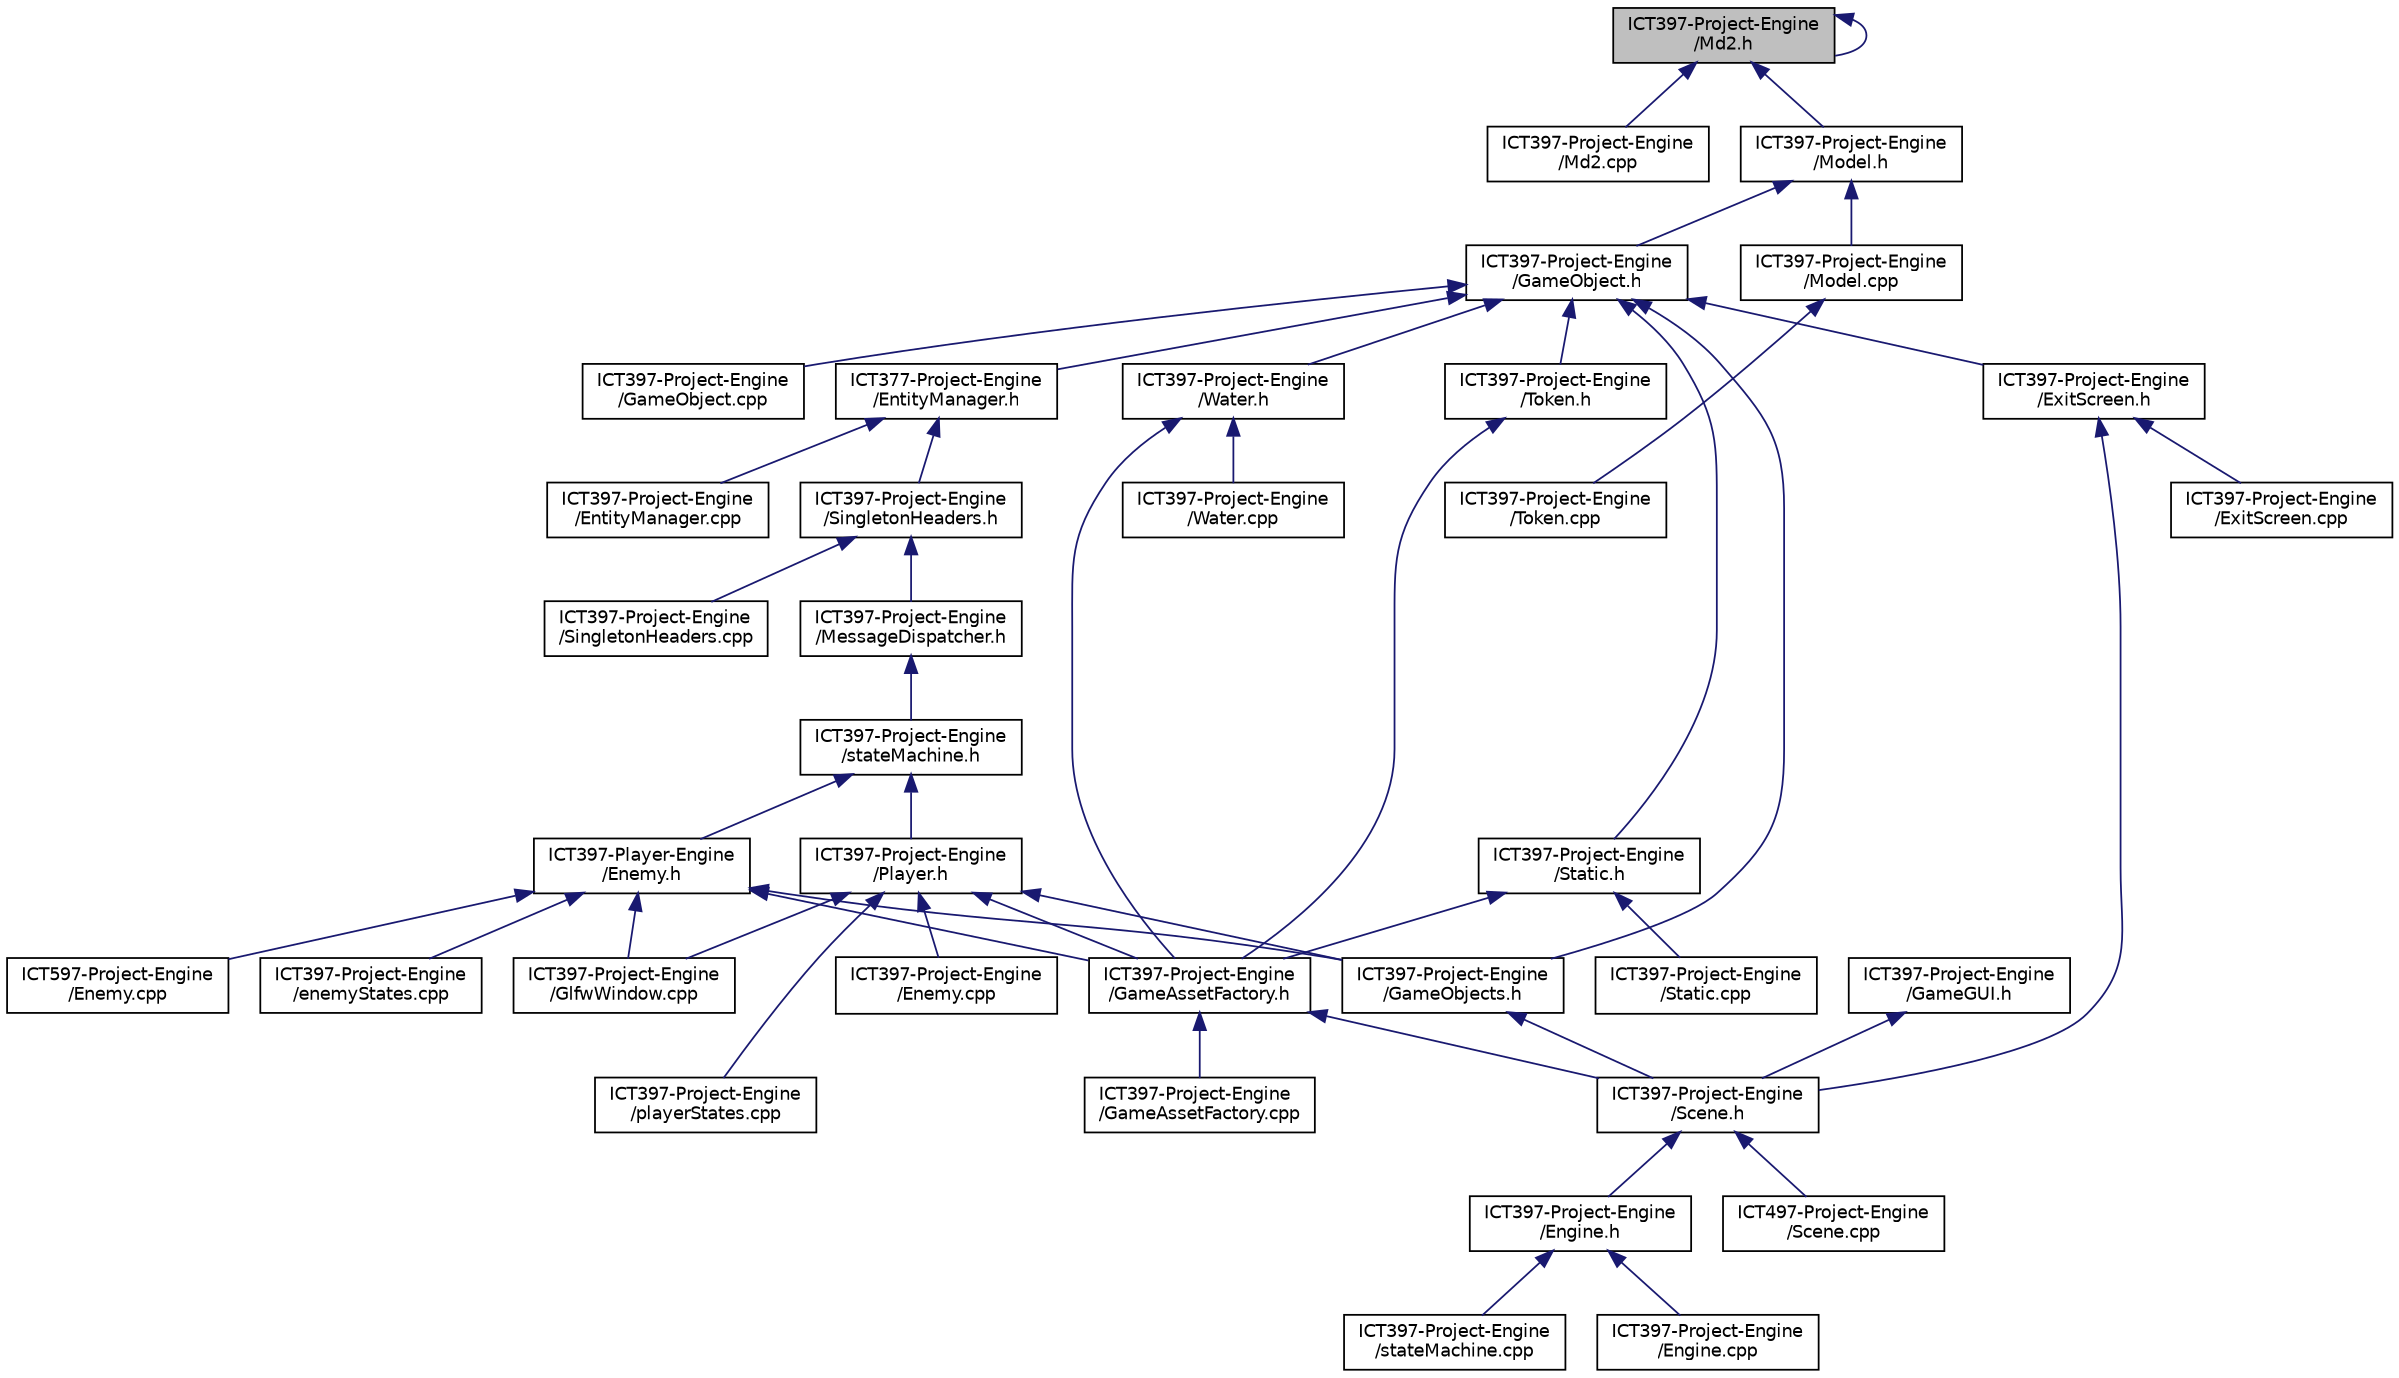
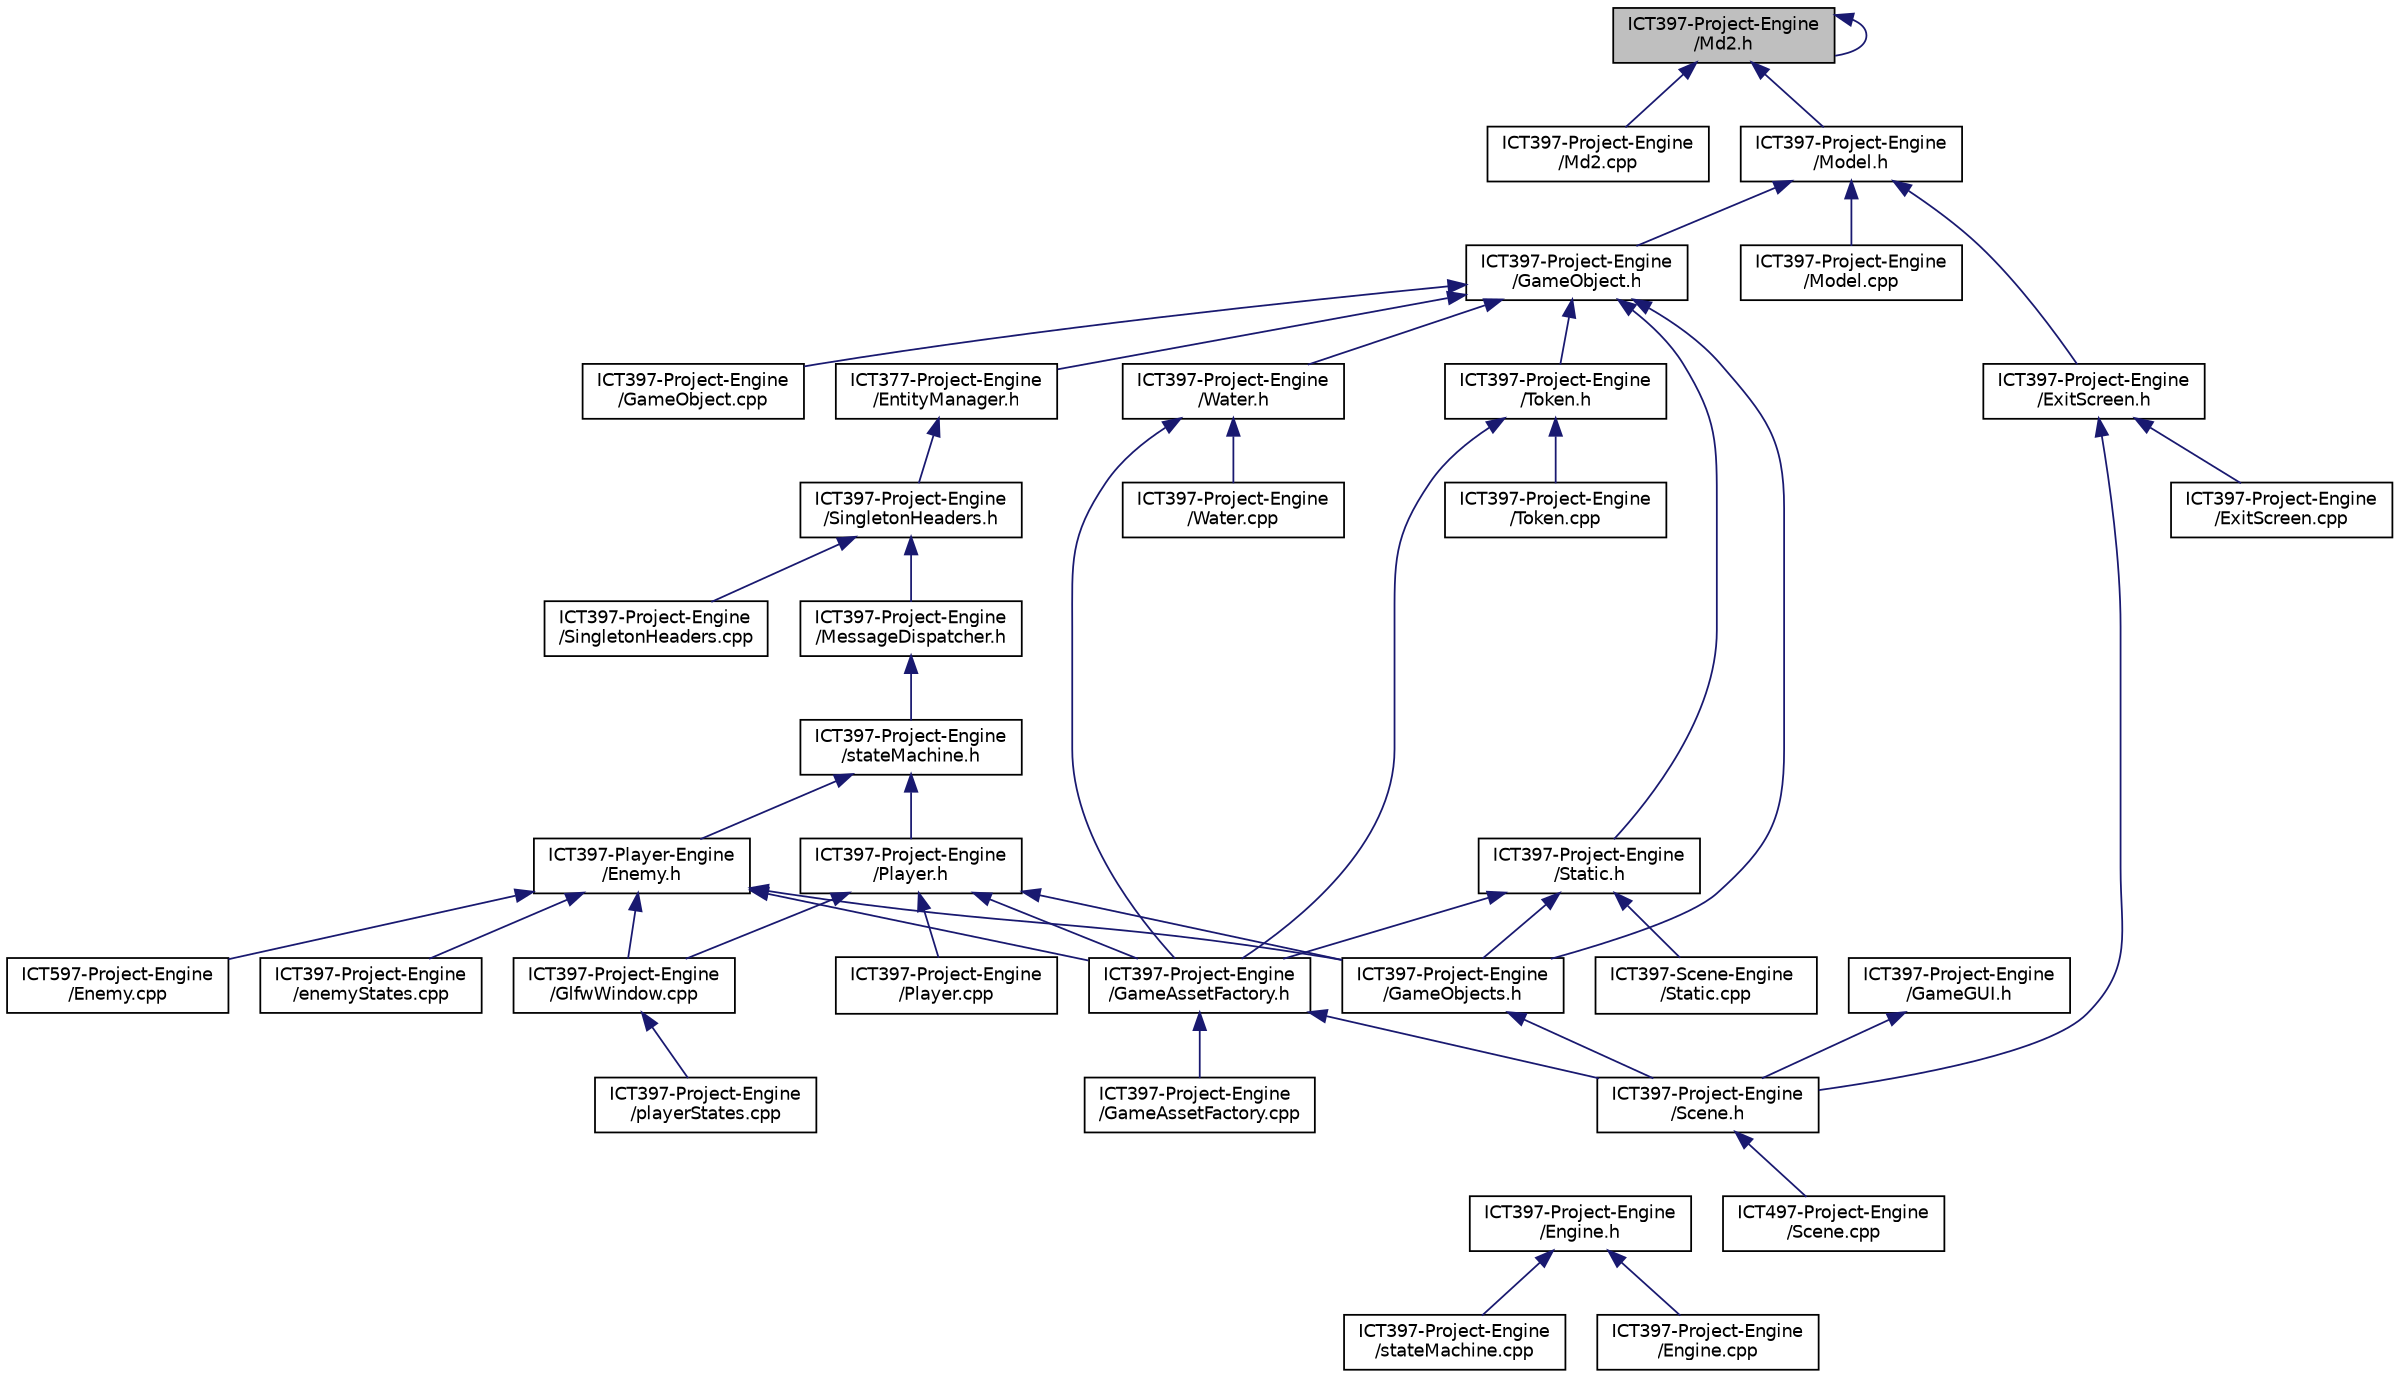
  digraph {
    node [color=black fillcolor=white fontname=Helvetica fontsize=10 shape=record style=filled]
    edge [color=midnightblue dir=back fontname=Helvetica fontsize=10 labelfontname=Helvetica labelfontsize=10 style=solid]
    n1 [fillcolor=grey75 fontcolor=black height=0.2 label="ICT397-Project-Engine\l/Md2.h" width=0.4]
    n2 [height=0.2 label="ICT397-Project-Engine\l/Md2.cpp" width=0.4]
    n3 [height=0.2 label="ICT397-Project-Engine\l/Model.h" width=0.4]
    n4 [height=0.2 label="ICT397-Project-Engine\l/GameObject.h" width=0.4]
    n5 [height=0.2 label="ICT397-Project-Engine\l/Model.cpp" width=0.4]
    n6 [height=0.2 label="ICT377-Project-Engine\l/EntityManager.h" width=0.4]
    n7 [height=0.2 label="ICT397-Project-Engine\l/GameObjects.h" width=0.4]
    n8 [height=0.2 label="ICT397-Project-Engine\l/ExitScreen.h" width=0.4]
    n9 [height=0.2 label="ICT397-Project-Engine\l/GameObject.cpp" width=0.4]
    n10 [height=0.2 label="ICT397-Project-Engine\l/Static.h" width=0.4]
    n11 [height=0.2 label="ICT397-Project-Engine\l/Token.h" width=0.4]
    n12 [height=0.2 label="ICT397-Project-Engine\l/Water.h" width=0.4]
-   n13 [height=0.2 label="ICT397-Project-Engine\l/EntityManager.cpp" width=0.4]
    n14 [height=0.2 label="ICT397-Project-Engine\l/SingletonHeaders.h" width=0.4]
    n15 [height=0.2 label="ICT397-Project-Engine\l/Scene.h" width=0.4]
    n16 [height=0.2 label="ICT397-Project-Engine\l/ExitScreen.cpp" width=0.4]
    n17 [height=0.2 label="ICT397-Project-Engine\l/GameAssetFactory.h" width=0.4]
-   n18 [height=0.2 label="ICT397-Project-Engine\l/Static.cpp" width=0.4]
+   n18 [height=0.2 label="ICT397-Scene-Engine\l/Static.cpp" width=0.4]
    n19 [height=0.2 label="ICT397-Project-Engine\l/Token.cpp" width=0.4]
    n20 [height=0.2 label="ICT397-Project-Engine\l/Water.cpp" width=0.4]
    n21 [height=0.2 label="ICT397-Project-Engine\l/MessageDispatcher.h" width=0.4]
    n22 [height=0.2 label="ICT397-Project-Engine\l/SingletonHeaders.cpp" width=0.4]
    n23 [height=0.2 label="ICT397-Project-Engine\l/stateMachine.h" width=0.4]
    n24 [height=0.2 label="ICT397-Player-Engine\l/Enemy.h" width=0.4]
    n25 [height=0.2 label="ICT397-Project-Engine\l/Player.h" width=0.4]
    n26 [height=0.2 label="ICT597-Project-Engine\l/Enemy.cpp" width=0.4]
    n27 [height=0.2 label="ICT397-Project-Engine\l/enemyStates.cpp" width=0.4]
    n28 [height=0.2 label="ICT397-Project-Engine\l/GlfwWindow.cpp" width=0.4]
-   n29 [height=0.2 label="ICT397-Project-Engine\l/Enemy.cpp" width=0.4]
+   n29 [height=0.2 label="ICT397-Project-Engine\l/Player.cpp" width=0.4]
    n30 [height=0.2 label="ICT397-Project-Engine\l/playerStates.cpp" width=0.4]
    n31 [height=0.2 label="ICT397-Project-Engine\l/GameAssetFactory.cpp" width=0.4]
    n32 [height=0.2 label="ICT397-Project-Engine\l/Engine.h" width=0.4]
    n33 [height=0.2 label="ICT497-Project-Engine\l/Scene.cpp" width=0.4]
    n34 [height=0.2 label="ICT397-Project-Engine\l/stateMachine.cpp" width=0.4]
    n35 [height=0.2 label="ICT397-Project-Engine\l/Engine.cpp" width=0.4]
    n36 [height=0.2 label="ICT397-Project-Engine\l/GameGUI.h" width=0.4]
    n1 -> n1
    n1 -> n2
    n1 -> n3
    n3 -> n4
    n3 -> n5
    n4 -> n6
    n4 -> n7
-   n4 -> n8
+   n3 -> n8
    n4 -> n9
    n4 -> n10
    n4 -> n11
    n4 -> n12
-   n6 -> n13
    n6 -> n14
    n7 -> n15
    n8 -> n15
    n8 -> n16
+   n10 -> n7
    n10 -> n17
    n10 -> n18
    n11 -> n17
-   n5 -> n19
+   n11 -> n19
    n12 -> n17
    n12 -> n20
    n14 -> n21
    n14 -> n22
-   n15 -> n32
    n15 -> n33
    n17 -> n15
    n17 -> n31
    n21 -> n23
    n23 -> n24
    n23 -> n25
    n24 -> n7
    n24 -> n17
    n24 -> n26
    n24 -> n27
    n24 -> n28
    n25 -> n7
    n25 -> n17
    n25 -> n28
    n25 -> n29
-   n25 -> n30
+   n28 -> n30
    n32 -> n34
    n32 -> n35
    n36 -> n15
  }
